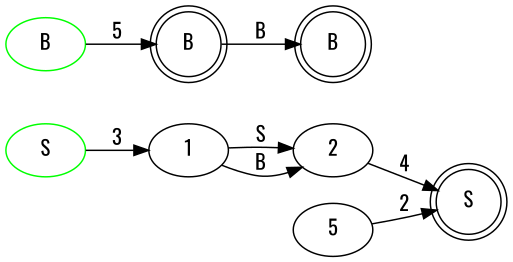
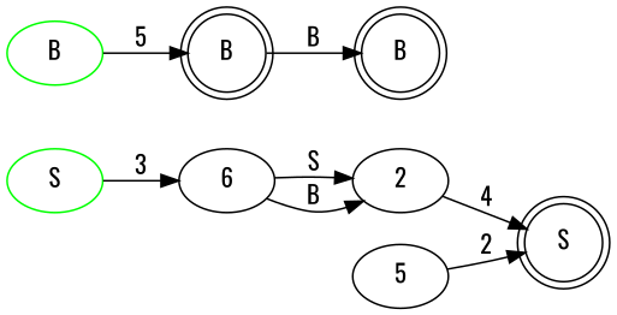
  digraph {
    fontname=Oswald
    rankdir=LR
    node [fontname=Oswald]
    edge [fontname=Oswald]
    n1 [color=green label=S]
-   1
+   1 [label=6]
    2
    n4 [label=S shape=doublecircle]
    5
    n6 [color=green label=B]
    n7 [label=B shape=doublecircle]
    n8 [label=B shape=doublecircle]
    n1 -> 1 [label=3]
    1 -> 2 [label=S]
    1 -> 2 [label=B]
    2 -> n4 [label=4]
    5 -> n4 [label=2]
    n6 -> n7 [label=5]
    n7 -> n8 [label=B]
  }
